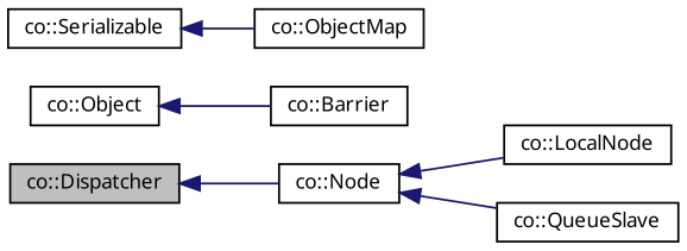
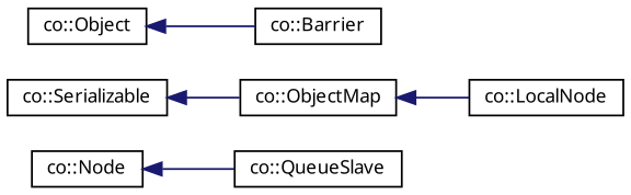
  digraph {
    rankdir=LR
    node [color=black fillcolor=white fontname=Sans fontsize=10 shape=record style=filled]
    edge [color=midnightblue dir=back fontname=Sans fontsize=10 labelfontname=Sans labelfontsize=10 style=solid]
-   n1 [fillcolor=grey75 fontcolor=black height=0.2 label="co::Dispatcher" width=0.4]
    n2 [height=0.2 label="co::Node" width=0.4]
    n3 [height=0.2 label="co::LocalNode" width=0.4]
    n4 [height=0.2 label="co::QueueSlave" width=0.4]
    n5 [height=0.2 label="co::Object" width=0.4]
    n6 [height=0.2 label="co::Barrier" width=0.4]
    n7 [height=0.2 label="co::Serializable" width=0.4]
    n8 [height=0.2 label="co::ObjectMap" width=0.4]
-   n1 -> n2
-   n2 -> n3
+   n8 -> n3
    n2 -> n4
    n5 -> n6
    n7 -> n8
  }
